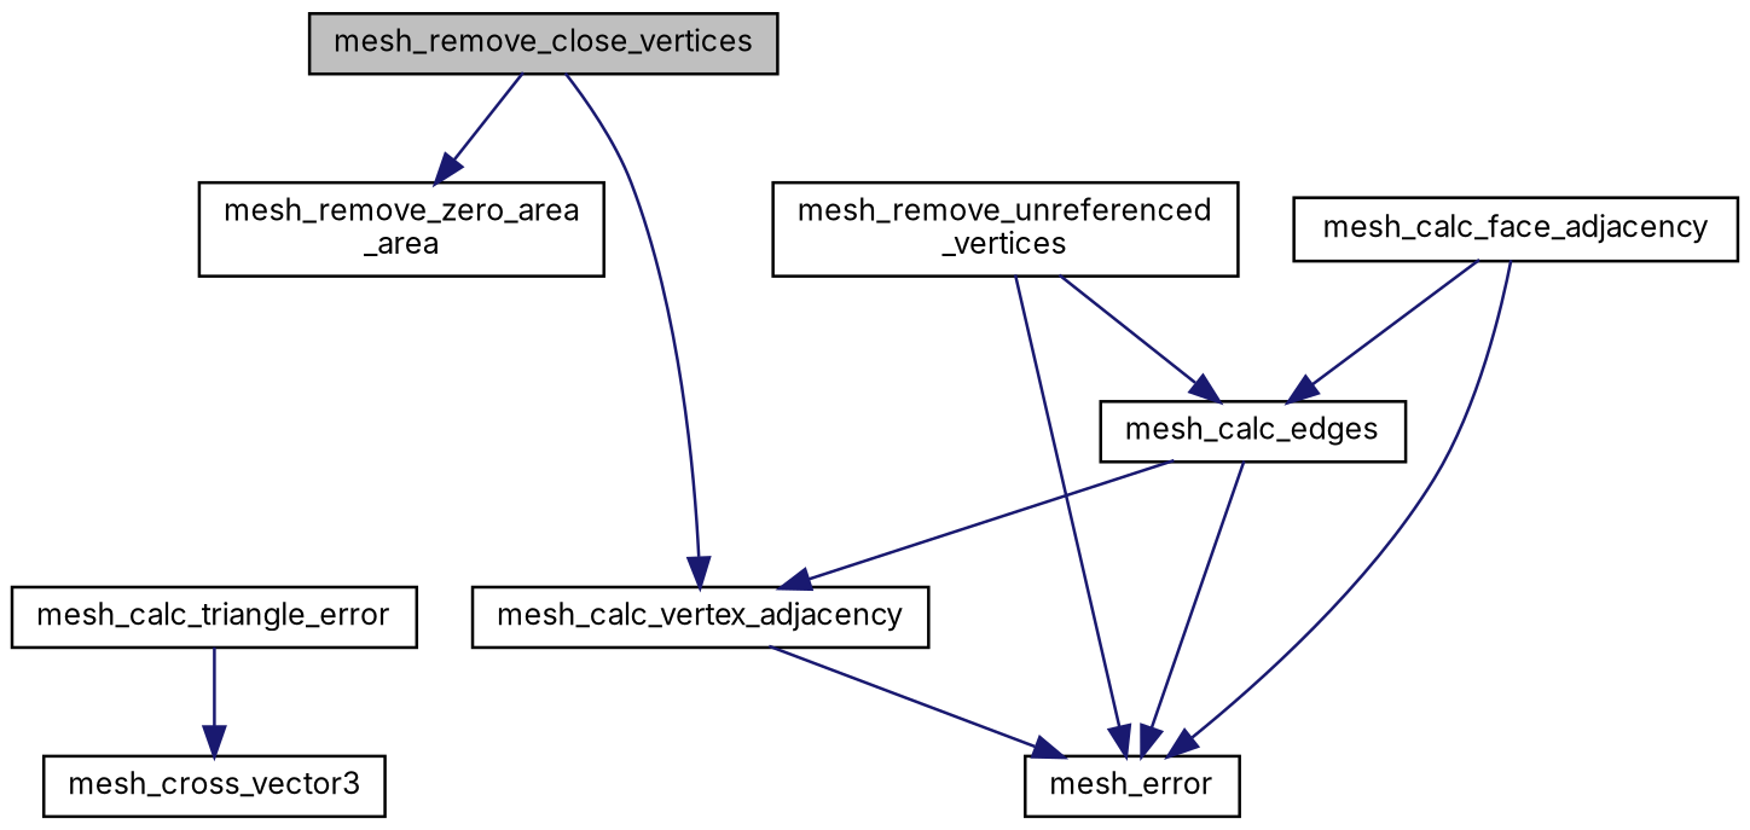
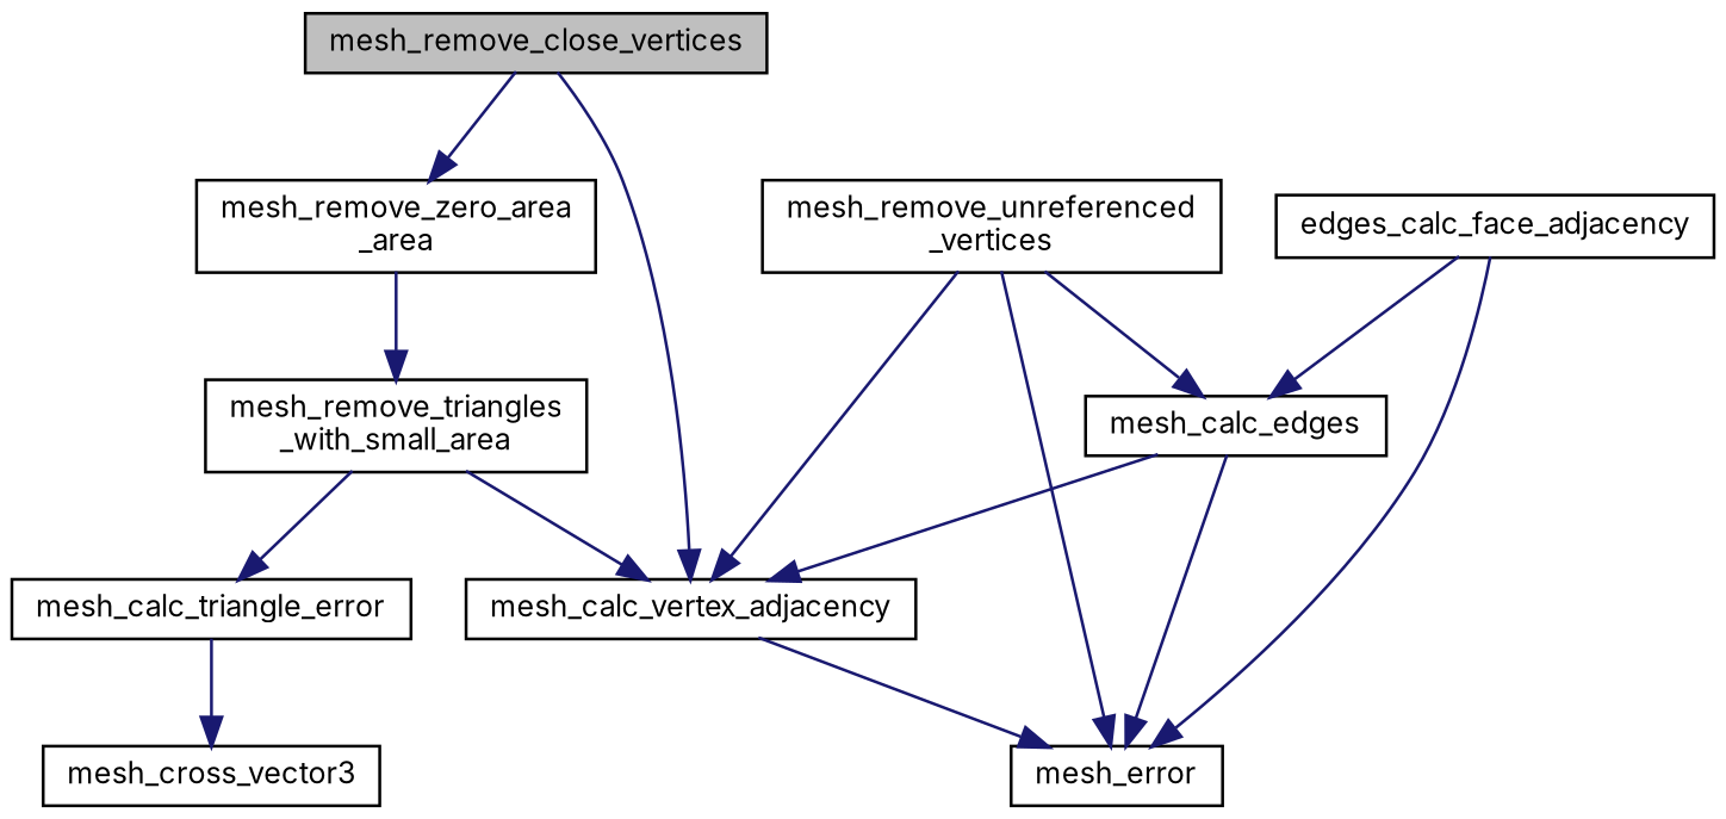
  digraph {
    fontname=Inter
    rankdir=TB
    node [color=black fillcolor=white fontname=Inter fontsize=10 shape=record style=filled]
    edge [color=midnightblue fontname=Inter fontsize=10 labelfontname=Helvetica labelfontsize=10 style=solid]
    n1 [fillcolor=grey75 fontcolor=black height=0.2 label=mesh_remove_close_vertices width=0.4]
    n2 [height=0.2 label=mesh_calc_vertex_adjacency width=0.4]
    n3 [height=0.2 label="mesh_remove_zero_area\l_area" width=0.4]
    n4 [height=0.2 label=mesh_error width=0.4]
+   n5 [height=0.2 label="mesh_remove_triangles\l_with_small_area" width=0.4]
    n6 [height=0.2 label="mesh_remove_unreferenced\l_vertices" width=0.4]
    n7 [height=0.2 label=mesh_calc_edges width=0.4]
    n8 [height=0.2 label=mesh_calc_triangle_error width=0.4]
    n9 [height=0.2 label=mesh_cross_vector3 width=0.4]
-   n10 [height=0.2 label=mesh_calc_face_adjacency width=0.4]
+   n10 [height=0.2 label=edges_calc_face_adjacency width=0.4]
    n1 -> n2
    n1 -> n3
    n2 -> n4
+   n3 -> n5
+   n5 -> n2
+   n5 -> n8
+   n6 -> n2
    n6 -> n4
    n6 -> n7
    n7 -> n2
    n7 -> n4
    n8 -> n9
    n10 -> n4
    n10 -> n7
  }
